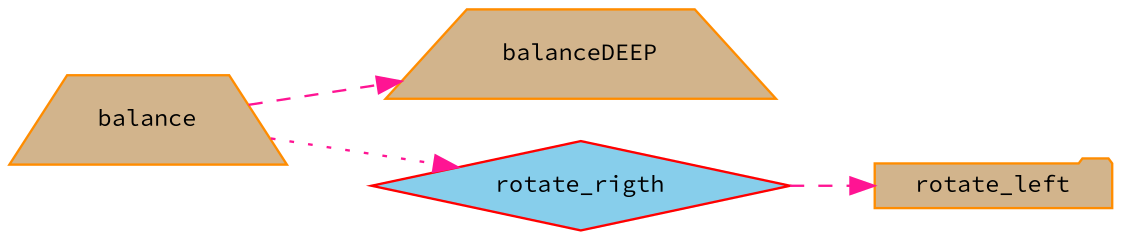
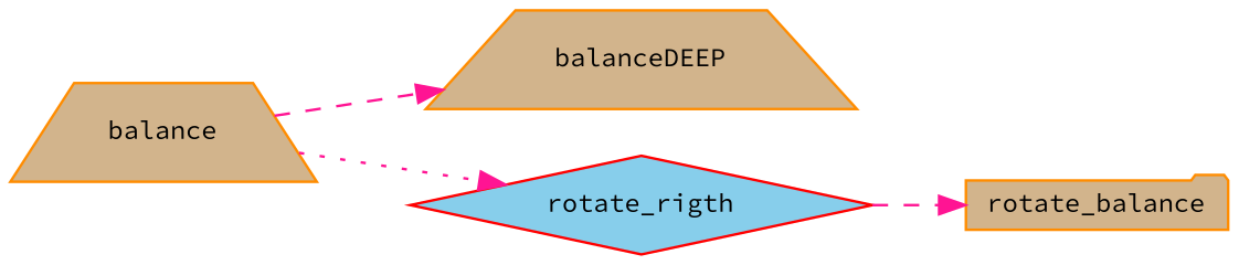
  digraph {
    fontname="Source Code Pro"
    rankdir=LR
    node [color=darkorange fillcolor=tan fontname="Source Code Pro" fontsize=10 shape=trapezium style=filled]
    edge [color=deeppink fontname="Source Code Pro" fontsize=10 labelfontname=FreeSans labelfontsize=10 style=dashed]
    n1 [fontcolor=black height=0.2 label=balance width=0.4]
    n2 [height=0.2 label=balanceDEEP width=0.4]
    n3 [color=red fillcolor=skyblue height=0.2 label=rotate_rigth shape=diamond width=0.4]
-   n4 [height=0.2 label=rotate_left shape=folder width=0.4]
+   n4 [height=0.2 label=rotate_balance shape=folder width=0.4]
    n1 -> n2
    n1 -> n3 [style=dotted]
    n3 -> n4
  }
